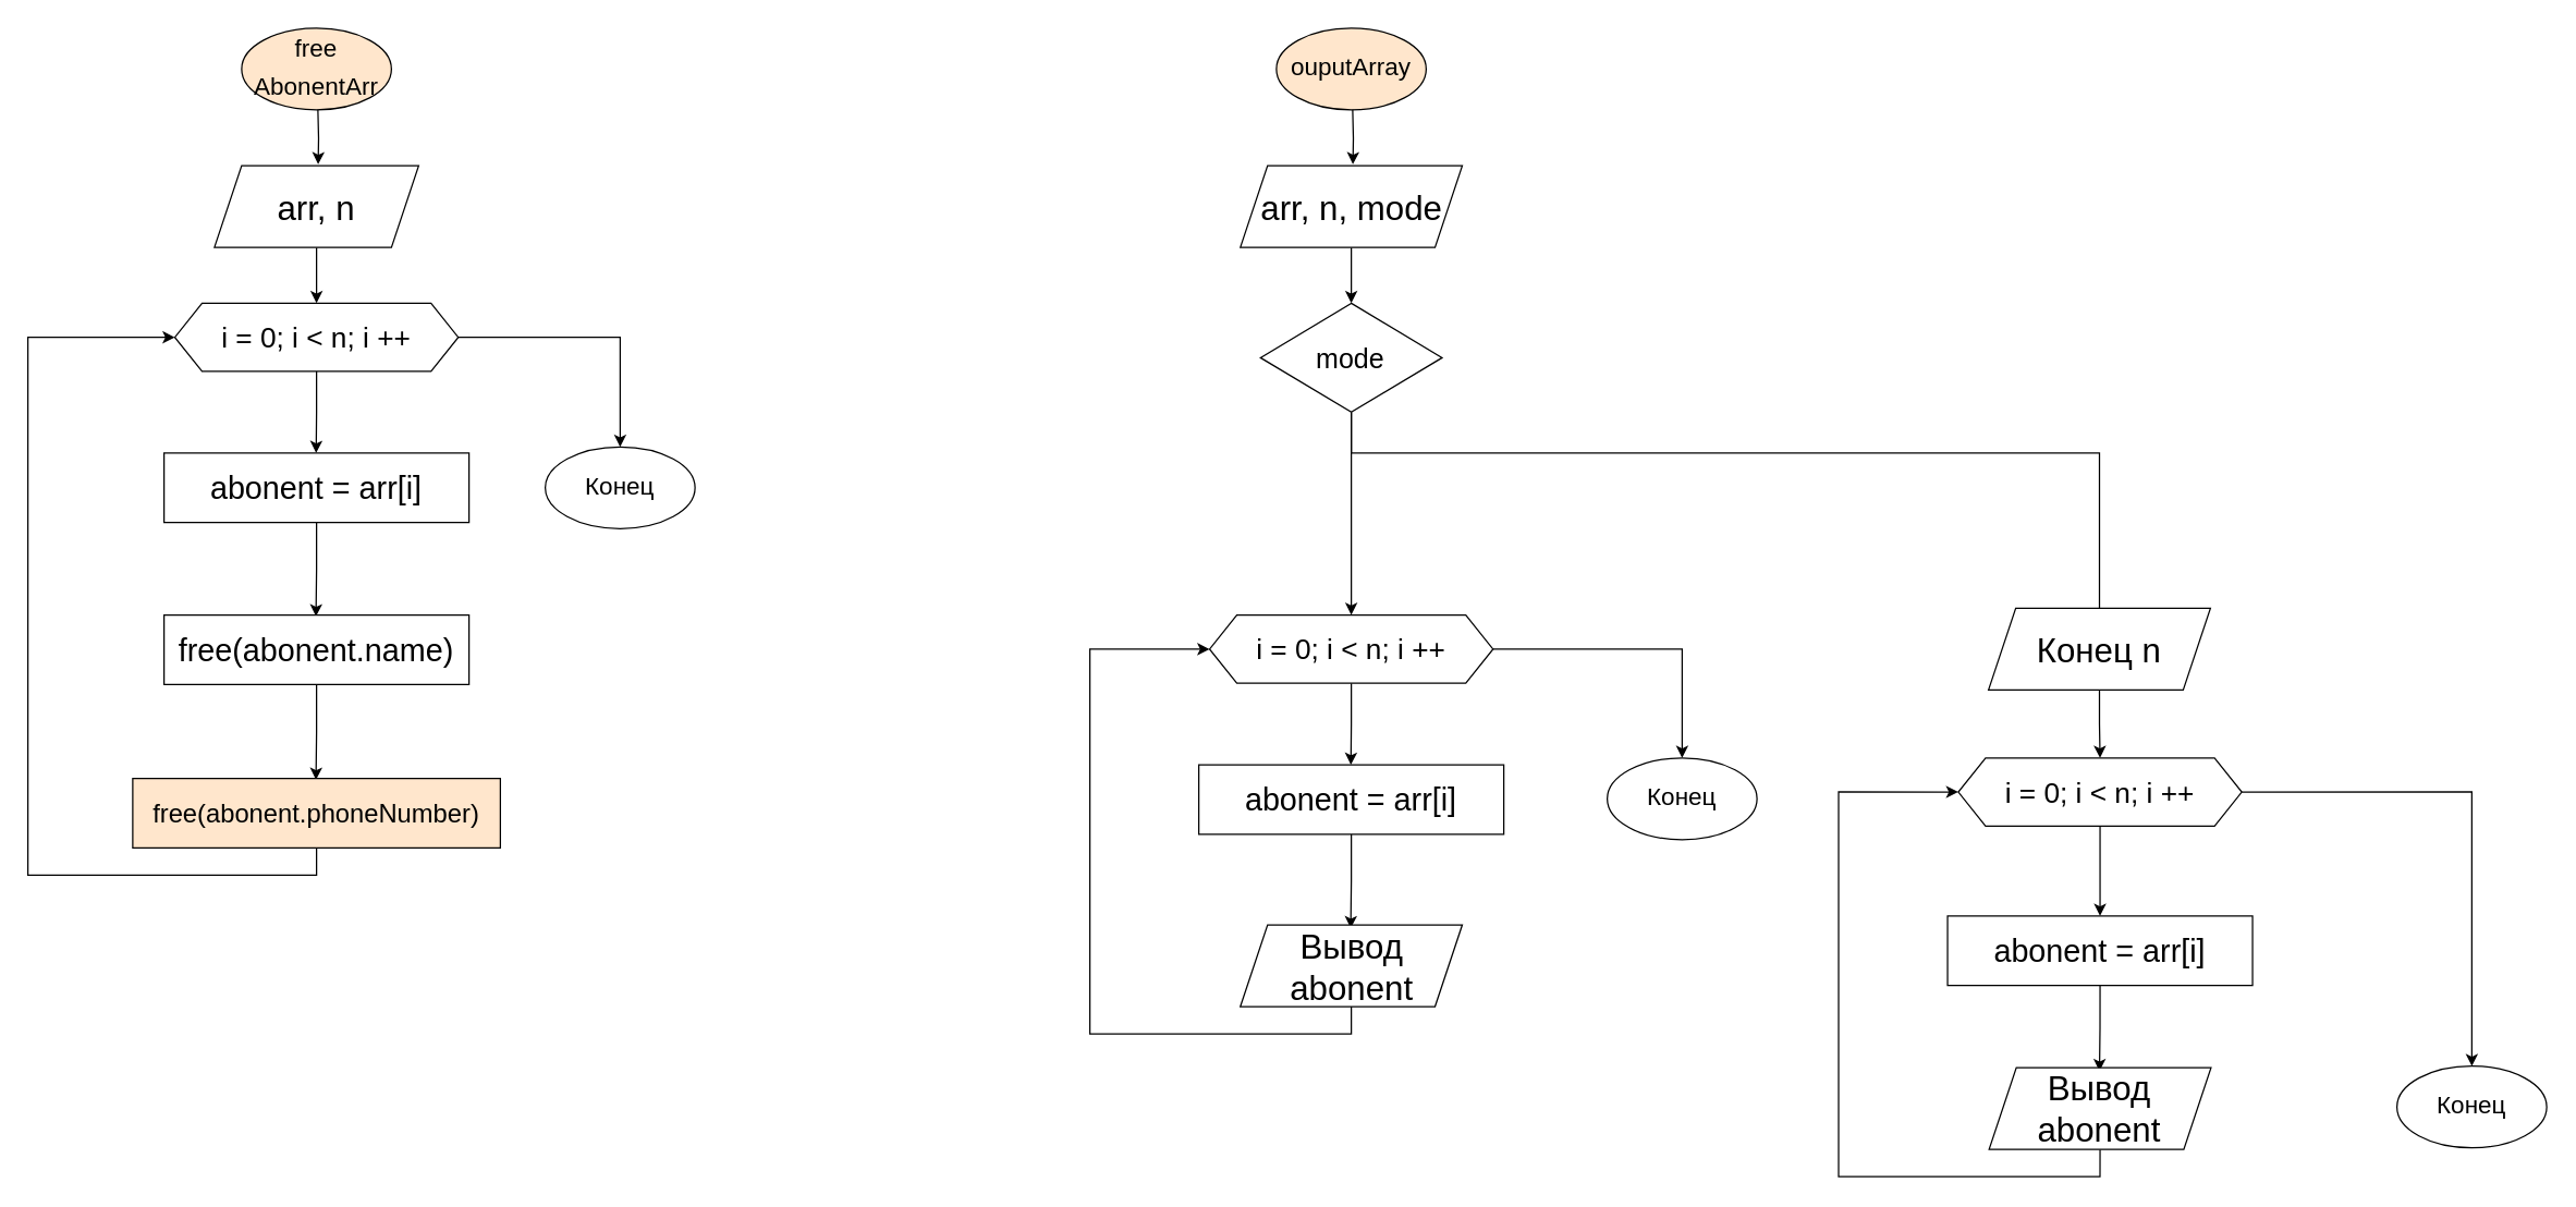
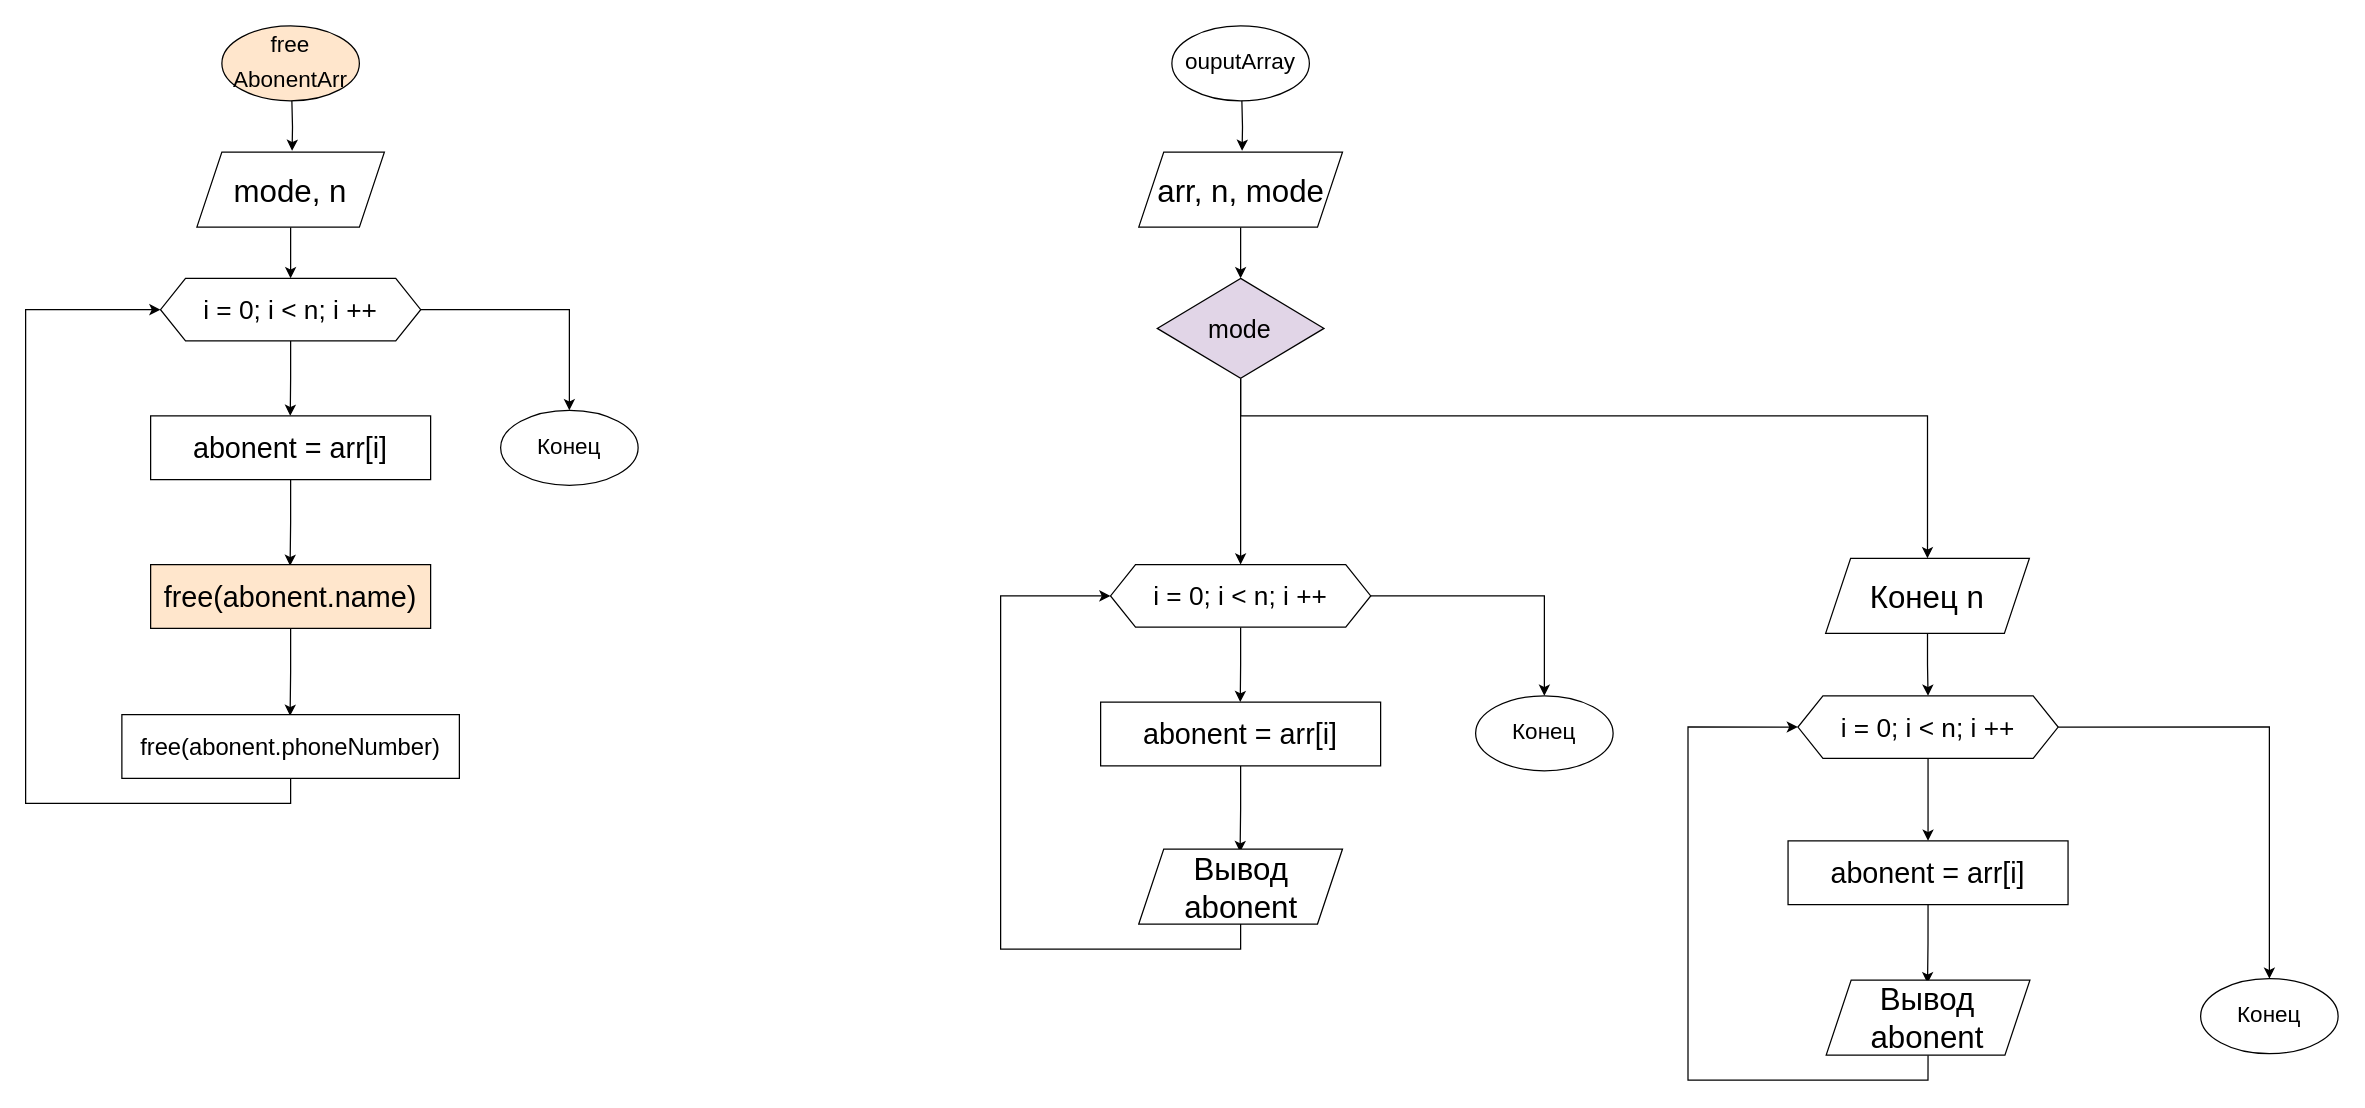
  <mxCell id="0" />
  <mxCell id="1" parent="0" />
  <mxCell id="2" value="&lt;p style=&quot;line-height: 110%;&quot;&gt;&lt;span style=&quot;font-size: 18px;&quot;&gt;free&lt;/span&gt;&lt;/p&gt;&lt;p style=&quot;line-height: 110%;&quot;&gt;&lt;span style=&quot;font-size: 18px;&quot;&gt;AbonentArr&lt;/span&gt;&lt;/p&gt;" style="ellipse;whiteSpace=wrap;html=1;fillColor=#ffe6cc;" vertex="1" parent="1"><mxGeometry x="177" y="20" width="110" height="60" as="geometry" /></mxCell>
  <mxCell id="3" value="" style="edgeStyle=orthogonalEdgeStyle;rounded=0;orthogonalLoop=1;jettySize=auto;html=1;" edge="1" parent="1"><mxGeometry relative="1" as="geometry"><mxPoint x="233.18" y="120" as="targetPoint" /><mxPoint x="233" y="80" as="sourcePoint" /></mxGeometry></mxCell>
  <mxCell id="4" style="edgeStyle=orthogonalEdgeStyle;rounded=0;orthogonalLoop=1;jettySize=auto;html=1;exitX=0.5;exitY=1;exitDx=0;exitDy=0;entryX=0.5;entryY=0;entryDx=0;entryDy=0;" edge="1" parent="1" source="5"><mxGeometry relative="1" as="geometry"><mxPoint x="232" y="222" as="targetPoint" /></mxGeometry></mxCell>
- <mxCell id="5" value="&lt;span style=&quot;font-size: 25px;&quot;&gt;arr, n&lt;br&gt;&lt;/span&gt;" style="shape=parallelogram;perimeter=parallelogramPerimeter;whiteSpace=wrap;html=1;fixedSize=1;" vertex="1" parent="1"><mxGeometry x="157" y="121" width="150" height="60" as="geometry" /></mxCell>
+ <mxCell id="5" value="&lt;span style=&quot;font-size: 25px;&quot;&gt;mode, n&lt;br&gt;&lt;/span&gt;" style="shape=parallelogram;perimeter=parallelogramPerimeter;whiteSpace=wrap;html=1;fixedSize=1;" vertex="1" parent="1"><mxGeometry x="157" y="121" width="150" height="60" as="geometry" /></mxCell>
  <mxCell id="6" style="edgeStyle=orthogonalEdgeStyle;rounded=0;orthogonalLoop=1;jettySize=auto;html=1;exitX=0.5;exitY=1;exitDx=0;exitDy=0;" edge="1" parent="1" source="8"><mxGeometry relative="1" as="geometry"><mxPoint x="231.714" y="332" as="targetPoint" /></mxGeometry></mxCell>
  <mxCell id="7" style="edgeStyle=orthogonalEdgeStyle;rounded=0;orthogonalLoop=1;jettySize=auto;html=1;exitX=1;exitY=0.5;exitDx=0;exitDy=0;entryX=0.5;entryY=0;entryDx=0;entryDy=0;" edge="1" parent="1" source="8" target="15"><mxGeometry relative="1" as="geometry"><mxPoint x="460" y="292" as="targetPoint" /></mxGeometry></mxCell>
  <mxCell id="8" value="&lt;font style=&quot;font-size: 21px;&quot;&gt;i = 0; i &amp;lt; n; i ++&lt;/font&gt;" style="shape=hexagon;perimeter=hexagonPerimeter2;whiteSpace=wrap;html=1;fixedSize=1;" vertex="1" parent="1"><mxGeometry x="127.91" y="222" width="208.18" height="50" as="geometry" /></mxCell>
  <mxCell id="9" style="edgeStyle=orthogonalEdgeStyle;rounded=0;orthogonalLoop=1;jettySize=auto;html=1;exitX=0.5;exitY=1;exitDx=0;exitDy=0;" edge="1" parent="1" source="10"><mxGeometry relative="1" as="geometry"><mxPoint x="231.579" y="452" as="targetPoint" /></mxGeometry></mxCell>
  <mxCell id="10" value="&lt;span style=&quot;font-size: 23px;&quot;&gt;abonent = arr[i]&lt;/span&gt;" style="rounded=0;whiteSpace=wrap;html=1;fontSize=20;" vertex="1" parent="1"><mxGeometry x="120" y="332" width="224" height="51" as="geometry" /></mxCell>
  <mxCell id="11" style="edgeStyle=orthogonalEdgeStyle;rounded=0;orthogonalLoop=1;jettySize=auto;html=1;exitX=0.5;exitY=1;exitDx=0;exitDy=0;" edge="1" parent="1" source="12"><mxGeometry relative="1" as="geometry"><mxPoint x="231.579" y="572" as="targetPoint" /></mxGeometry></mxCell>
- <mxCell id="12" value="&lt;span style=&quot;font-size: 23px;&quot;&gt;free(abonent.name)&lt;/span&gt;" style="rounded=0;whiteSpace=wrap;html=1;fontSize=20;" vertex="1" parent="1"><mxGeometry x="120" y="451" width="224" height="51" as="geometry" /></mxCell>
+ <mxCell id="12" value="&lt;span style=&quot;font-size: 23px;&quot;&gt;free(abonent.name)&lt;/span&gt;" style="rounded=0;whiteSpace=wrap;html=1;fontSize=20;fillColor=#ffe6cc;" vertex="1" parent="1"><mxGeometry x="120" y="451" width="224" height="51" as="geometry" /></mxCell>
  <mxCell id="13" style="edgeStyle=orthogonalEdgeStyle;rounded=0;orthogonalLoop=1;jettySize=auto;html=1;exitX=0.5;exitY=1;exitDx=0;exitDy=0;entryX=0;entryY=0.5;entryDx=0;entryDy=0;" edge="1" parent="1" source="14" target="8"><mxGeometry relative="1" as="geometry"><Array as="points"><mxPoint x="232" y="642" /><mxPoint x="20" y="642" /><mxPoint x="20" y="247" /></Array></mxGeometry></mxCell>
- <mxCell id="14" value="&lt;font style=&quot;font-size: 19px;&quot;&gt;free(abonent.phoneNumber)&lt;/font&gt;" style="rounded=0;whiteSpace=wrap;html=1;fontSize=20;fillColor=#ffe6cc;" vertex="1" parent="1"><mxGeometry x="97" y="571" width="270" height="51" as="geometry" /></mxCell>
+ <mxCell id="14" value="&lt;font style=&quot;font-size: 19px;&quot;&gt;free(abonent.phoneNumber)&lt;/font&gt;" style="rounded=0;whiteSpace=wrap;html=1;fontSize=20;" vertex="1" parent="1"><mxGeometry x="97" y="571" width="270" height="51" as="geometry" /></mxCell>
  <mxCell id="15" value="&lt;p style=&quot;line-height: 110%;&quot;&gt;&lt;span style=&quot;font-size: 18px;&quot;&gt;Конец&lt;/span&gt;&lt;/p&gt;" style="ellipse;whiteSpace=wrap;html=1;" vertex="1" parent="1"><mxGeometry x="400" y="327.5" width="110" height="60" as="geometry" /></mxCell>
- <mxCell id="16" value="&lt;p style=&quot;line-height: 110%;&quot;&gt;&lt;span style=&quot;font-size: 18px;&quot;&gt;ouputArray&lt;/span&gt;&lt;/p&gt;" style="ellipse;whiteSpace=wrap;html=1;fillColor=#ffe6cc;" vertex="1" parent="1"><mxGeometry x="937" y="20" width="110" height="60" as="geometry" /></mxCell>
+ <mxCell id="16" value="&lt;p style=&quot;line-height: 110%;&quot;&gt;&lt;span style=&quot;font-size: 18px;&quot;&gt;ouputArray&lt;/span&gt;&lt;/p&gt;" style="ellipse;whiteSpace=wrap;html=1;" vertex="1" parent="1"><mxGeometry x="937" y="20" width="110" height="60" as="geometry" /></mxCell>
  <mxCell id="17" value="" style="edgeStyle=orthogonalEdgeStyle;rounded=0;orthogonalLoop=1;jettySize=auto;html=1;" edge="1" parent="1"><mxGeometry relative="1" as="geometry"><mxPoint x="993.18" y="120" as="targetPoint" /><mxPoint x="993" y="80" as="sourcePoint" /></mxGeometry></mxCell>
  <mxCell id="18" style="edgeStyle=orthogonalEdgeStyle;rounded=0;orthogonalLoop=1;jettySize=auto;html=1;exitX=0.5;exitY=1;exitDx=0;exitDy=0;entryX=0.5;entryY=0;entryDx=0;entryDy=0;" edge="1" parent="1" source="19"><mxGeometry relative="1" as="geometry"><mxPoint x="992" y="222" as="targetPoint" /></mxGeometry></mxCell>
  <mxCell id="19" value="&lt;span style=&quot;font-size: 25px;&quot;&gt;arr, n, mode&lt;br&gt;&lt;/span&gt;" style="shape=parallelogram;perimeter=parallelogramPerimeter;whiteSpace=wrap;html=1;fixedSize=1;" vertex="1" parent="1"><mxGeometry x="910.5" y="121" width="163" height="60" as="geometry" /></mxCell>
  <mxCell id="20" style="edgeStyle=orthogonalEdgeStyle;rounded=0;orthogonalLoop=1;jettySize=auto;html=1;exitX=0.5;exitY=1;exitDx=0;exitDy=0;entryX=0.5;entryY=0;entryDx=0;entryDy=0;" edge="1" parent="1" source="22" target="25"><mxGeometry relative="1" as="geometry"><mxPoint x="992" y="382" as="targetPoint" /></mxGeometry></mxCell>
- <mxCell id="21" style="edgeStyle=orthogonalEdgeStyle;rounded=0;orthogonalLoop=1;jettySize=auto;html=1;exitX=0.5;exitY=1;exitDx=0;exitDy=0;entryX=0.5;entryY=0;entryDx=0;entryDy=0;endArrow=none;" edge="1" parent="1" source="22" target="31"><mxGeometry relative="1" as="geometry"><mxPoint x="1540" y="362" as="targetPoint" /><Array as="points"><mxPoint x="992" y="332" /><mxPoint x="1541" y="332" /></Array></mxGeometry></mxCell>
- <mxCell id="22" value="&lt;span style=&quot;font-size: 20px;&quot;&gt;mode&lt;/span&gt;" style="rhombus;whiteSpace=wrap;html=1;" vertex="1" parent="1"><mxGeometry x="925.3" y="222" width="133.41" height="80" as="geometry" /></mxCell>
+ <mxCell id="21" style="edgeStyle=orthogonalEdgeStyle;rounded=0;orthogonalLoop=1;jettySize=auto;html=1;exitX=0.5;exitY=1;exitDx=0;exitDy=0;entryX=0.5;entryY=0;entryDx=0;entryDy=0;" edge="1" parent="1" source="22" target="31"><mxGeometry relative="1" as="geometry"><mxPoint x="1540" y="362" as="targetPoint" /><Array as="points"><mxPoint x="992" y="332" /><mxPoint x="1541" y="332" /></Array></mxGeometry></mxCell>
+ <mxCell id="22" value="&lt;span style=&quot;font-size: 20px;&quot;&gt;mode&lt;/span&gt;" style="rhombus;whiteSpace=wrap;html=1;fillColor=#e1d5e7;" vertex="1" parent="1"><mxGeometry x="925.3" y="222" width="133.41" height="80" as="geometry" /></mxCell>
  <mxCell id="23" style="edgeStyle=orthogonalEdgeStyle;rounded=0;orthogonalLoop=1;jettySize=auto;html=1;exitX=0.5;exitY=1;exitDx=0;exitDy=0;" edge="1" parent="1" source="25"><mxGeometry relative="1" as="geometry"><mxPoint x="991.714" y="561" as="targetPoint" /></mxGeometry></mxCell>
  <mxCell id="24" style="edgeStyle=orthogonalEdgeStyle;rounded=0;orthogonalLoop=1;jettySize=auto;html=1;exitX=1;exitY=0.5;exitDx=0;exitDy=0;entryX=0.5;entryY=0;entryDx=0;entryDy=0;" edge="1" parent="1" source="25" target="39"><mxGeometry relative="1" as="geometry"><mxPoint x="1230" y="562" as="targetPoint" /></mxGeometry></mxCell>
  <mxCell id="25" value="&lt;font style=&quot;font-size: 21px;&quot;&gt;i = 0; i &amp;lt; n; i ++&lt;/font&gt;" style="shape=hexagon;perimeter=hexagonPerimeter2;whiteSpace=wrap;html=1;fixedSize=1;" vertex="1" parent="1"><mxGeometry x="887.91" y="451" width="208.18" height="50" as="geometry" /></mxCell>
  <mxCell id="26" style="edgeStyle=orthogonalEdgeStyle;rounded=0;orthogonalLoop=1;jettySize=auto;html=1;exitX=0.5;exitY=1;exitDx=0;exitDy=0;" edge="1" parent="1" source="27"><mxGeometry relative="1" as="geometry"><mxPoint x="991.579" y="681" as="targetPoint" /></mxGeometry></mxCell>
  <mxCell id="27" value="&lt;span style=&quot;font-size: 23px;&quot;&gt;abonent = arr[i]&lt;/span&gt;" style="rounded=0;whiteSpace=wrap;html=1;fontSize=20;" vertex="1" parent="1"><mxGeometry x="880" y="561" width="224" height="51" as="geometry" /></mxCell>
  <mxCell id="28" style="edgeStyle=orthogonalEdgeStyle;rounded=0;orthogonalLoop=1;jettySize=auto;html=1;exitX=0.5;exitY=1;exitDx=0;exitDy=0;entryX=0;entryY=0.5;entryDx=0;entryDy=0;" edge="1" parent="1" source="29" target="25"><mxGeometry relative="1" as="geometry"><Array as="points"><mxPoint x="992" y="758.5" /><mxPoint x="800" y="758.5" /><mxPoint x="800" y="476.5" /></Array></mxGeometry></mxCell>
  <mxCell id="29" value="&lt;span style=&quot;font-size: 25px;&quot;&gt;Вывод abonent&lt;br&gt;&lt;/span&gt;" style="shape=parallelogram;perimeter=parallelogramPerimeter;whiteSpace=wrap;html=1;fixedSize=1;" vertex="1" parent="1"><mxGeometry x="910.5" y="678.5" width="163" height="60" as="geometry" /></mxCell>
  <mxCell id="30" style="edgeStyle=orthogonalEdgeStyle;rounded=0;orthogonalLoop=1;jettySize=auto;html=1;exitX=0.5;exitY=1;exitDx=0;exitDy=0;entryX=0.5;entryY=0;entryDx=0;entryDy=0;" edge="1" parent="1" source="31" target="34"><mxGeometry relative="1" as="geometry"><mxPoint x="1542.059" y="542" as="targetPoint" /></mxGeometry></mxCell>
  <mxCell id="31" value="&lt;span style=&quot;font-size: 25px;&quot;&gt;Конец n&lt;br&gt;&lt;/span&gt;" style="shape=parallelogram;perimeter=parallelogramPerimeter;whiteSpace=wrap;html=1;fixedSize=1;" vertex="1" parent="1"><mxGeometry x="1460" y="446" width="163" height="60" as="geometry" /></mxCell>
  <mxCell id="32" style="edgeStyle=orthogonalEdgeStyle;rounded=0;orthogonalLoop=1;jettySize=auto;html=1;exitX=0.5;exitY=1;exitDx=0;exitDy=0;entryX=0.5;entryY=0;entryDx=0;entryDy=0;" edge="1" parent="1" source="34" target="36"><mxGeometry relative="1" as="geometry"><mxPoint x="1541.654" y="665.93" as="targetPoint" /></mxGeometry></mxCell>
  <mxCell id="33" style="edgeStyle=orthogonalEdgeStyle;rounded=0;orthogonalLoop=1;jettySize=auto;html=1;exitX=1;exitY=0.5;exitDx=0;exitDy=0;entryX=0.5;entryY=0;entryDx=0;entryDy=0;" edge="1" parent="1" source="34" target="40"><mxGeometry relative="1" as="geometry"><mxPoint x="1810" y="782" as="targetPoint" /></mxGeometry></mxCell>
  <mxCell id="34" value="&lt;font style=&quot;font-size: 21px;&quot;&gt;i = 0; i &amp;lt; n; i ++&lt;/font&gt;" style="shape=hexagon;perimeter=hexagonPerimeter2;whiteSpace=wrap;html=1;fixedSize=1;" vertex="1" parent="1"><mxGeometry x="1437.85" y="555.93" width="208.18" height="50" as="geometry" /></mxCell>
  <mxCell id="35" style="edgeStyle=orthogonalEdgeStyle;rounded=0;orthogonalLoop=1;jettySize=auto;html=1;exitX=0.5;exitY=1;exitDx=0;exitDy=0;" edge="1" parent="1" source="36"><mxGeometry relative="1" as="geometry"><mxPoint x="1541.519" y="785.93" as="targetPoint" /></mxGeometry></mxCell>
  <mxCell id="36" value="&lt;span style=&quot;font-size: 23px;&quot;&gt;abonent = arr[i]&lt;/span&gt;" style="rounded=0;whiteSpace=wrap;html=1;fontSize=20;" vertex="1" parent="1"><mxGeometry x="1429.94" y="672" width="224" height="51" as="geometry" /></mxCell>
  <mxCell id="37" style="edgeStyle=orthogonalEdgeStyle;rounded=0;orthogonalLoop=1;jettySize=auto;html=1;exitX=0.5;exitY=1;exitDx=0;exitDy=0;entryX=0;entryY=0.5;entryDx=0;entryDy=0;" edge="1" parent="1" source="38" target="34"><mxGeometry relative="1" as="geometry"><Array as="points"><mxPoint x="1541.94" y="863.43" /><mxPoint x="1349.94" y="863.43" /><mxPoint x="1349.94" y="581.43" /></Array></mxGeometry></mxCell>
  <mxCell id="38" value="&lt;span style=&quot;font-size: 25px;&quot;&gt;Вывод abonent&lt;br&gt;&lt;/span&gt;" style="shape=parallelogram;perimeter=parallelogramPerimeter;whiteSpace=wrap;html=1;fixedSize=1;" vertex="1" parent="1"><mxGeometry x="1460.44" y="783.43" width="163" height="60" as="geometry" /></mxCell>
  <mxCell id="39" value="&lt;p style=&quot;line-height: 110%;&quot;&gt;&lt;span style=&quot;font-size: 18px;&quot;&gt;Конец&lt;/span&gt;&lt;/p&gt;" style="ellipse;whiteSpace=wrap;html=1;" vertex="1" parent="1"><mxGeometry x="1180" y="555.93" width="110" height="60" as="geometry" /></mxCell>
  <mxCell id="40" value="&lt;p style=&quot;line-height: 110%;&quot;&gt;&lt;span style=&quot;font-size: 18px;&quot;&gt;Конец&lt;/span&gt;&lt;/p&gt;" style="ellipse;whiteSpace=wrap;html=1;" vertex="1" parent="1"><mxGeometry x="1760" y="782.25" width="110" height="60" as="geometry" /></mxCell>
